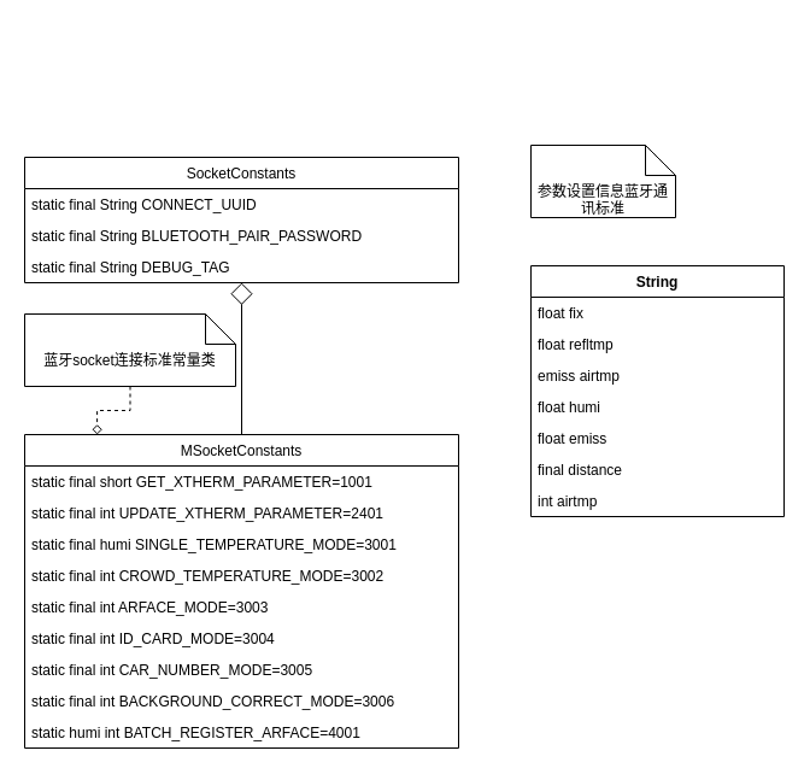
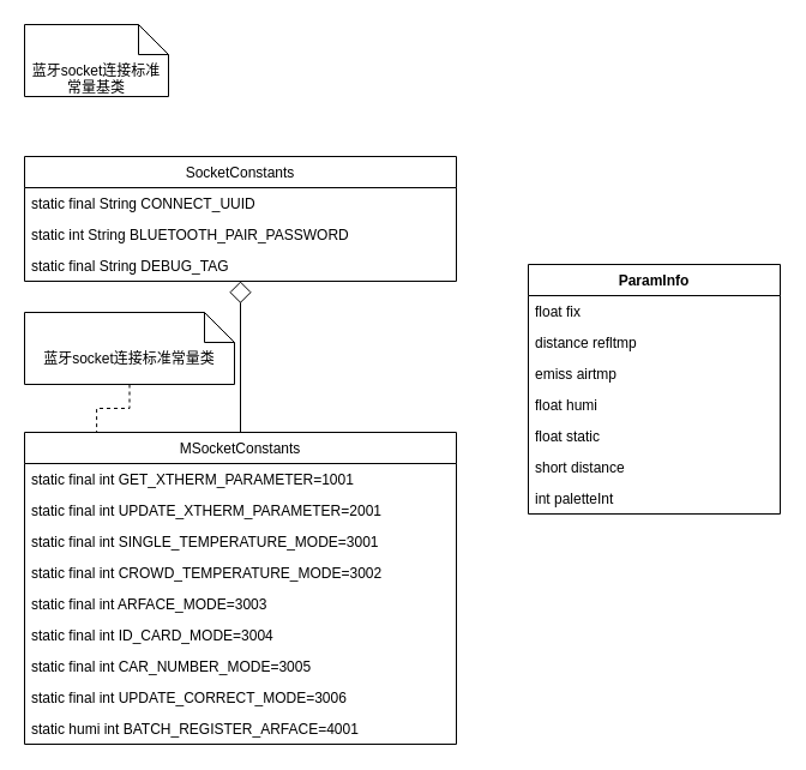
  <mxCell id="0" />
  <mxCell id="1" parent="0" />
  <mxCell id="2" value="MSocketConstants" style="swimlane;fontStyle=0;childLayout=stackLayout;horizontal=1;startSize=26;fillColor=none;horizontalStack=0;resizeParent=1;resizeParentMax=0;resizeLast=0;collapsible=1;marginBottom=0;" parent="1" vertex="1"><mxGeometry x="20" y="360" width="360" height="260" as="geometry" /></mxCell>
- <mxCell id="3" value="static final short GET_XTHERM_PARAMETER=1001" style="text;strokeColor=none;fillColor=none;align=left;verticalAlign=top;spacingLeft=4;spacingRight=4;overflow=hidden;rotatable=0;points=[[0,0.5],[1,0.5]];portConstraint=eastwest;" parent="2" vertex="1"><mxGeometry y="26" width="360" height="26" as="geometry" /></mxCell>
- <mxCell id="4" value="static final int UPDATE_XTHERM_PARAMETER=2401" style="text;strokeColor=none;fillColor=none;align=left;verticalAlign=top;spacingLeft=4;spacingRight=4;overflow=hidden;rotatable=0;points=[[0,0.5],[1,0.5]];portConstraint=eastwest;" parent="2" vertex="1"><mxGeometry y="52" width="360" height="26" as="geometry" /></mxCell>
- <mxCell id="5" value="static final humi SINGLE_TEMPERATURE_MODE=3001" style="text;strokeColor=none;fillColor=none;align=left;verticalAlign=top;spacingLeft=4;spacingRight=4;overflow=hidden;rotatable=0;points=[[0,0.5],[1,0.5]];portConstraint=eastwest;" parent="2" vertex="1"><mxGeometry y="78" width="360" height="26" as="geometry" /></mxCell>
+ <mxCell id="3" value="static final int GET_XTHERM_PARAMETER=1001" style="text;strokeColor=none;fillColor=none;align=left;verticalAlign=top;spacingLeft=4;spacingRight=4;overflow=hidden;rotatable=0;points=[[0,0.5],[1,0.5]];portConstraint=eastwest;" parent="2" vertex="1"><mxGeometry y="26" width="360" height="26" as="geometry" /></mxCell>
+ <mxCell id="4" value="static final int UPDATE_XTHERM_PARAMETER=2001" style="text;strokeColor=none;fillColor=none;align=left;verticalAlign=top;spacingLeft=4;spacingRight=4;overflow=hidden;rotatable=0;points=[[0,0.5],[1,0.5]];portConstraint=eastwest;" parent="2" vertex="1"><mxGeometry y="52" width="360" height="26" as="geometry" /></mxCell>
+ <mxCell id="5" value="static final int SINGLE_TEMPERATURE_MODE=3001" style="text;strokeColor=none;fillColor=none;align=left;verticalAlign=top;spacingLeft=4;spacingRight=4;overflow=hidden;rotatable=0;points=[[0,0.5],[1,0.5]];portConstraint=eastwest;" parent="2" vertex="1"><mxGeometry y="78" width="360" height="26" as="geometry" /></mxCell>
  <mxCell id="6" value="static final int CROWD_TEMPERATURE_MODE=3002" style="text;strokeColor=none;fillColor=none;align=left;verticalAlign=top;spacingLeft=4;spacingRight=4;overflow=hidden;rotatable=0;points=[[0,0.5],[1,0.5]];portConstraint=eastwest;" parent="2" vertex="1"><mxGeometry y="104" width="360" height="26" as="geometry" /></mxCell>
  <mxCell id="7" value="static final int ARFACE_MODE=3003" style="text;strokeColor=none;fillColor=none;align=left;verticalAlign=top;spacingLeft=4;spacingRight=4;overflow=hidden;rotatable=0;points=[[0,0.5],[1,0.5]];portConstraint=eastwest;" parent="2" vertex="1"><mxGeometry y="130" width="360" height="26" as="geometry" /></mxCell>
  <mxCell id="8" value="static final int ID_CARD_MODE=3004" style="text;strokeColor=none;fillColor=none;align=left;verticalAlign=top;spacingLeft=4;spacingRight=4;overflow=hidden;rotatable=0;points=[[0,0.5],[1,0.5]];portConstraint=eastwest;" parent="2" vertex="1"><mxGeometry y="156" width="360" height="26" as="geometry" /></mxCell>
  <mxCell id="9" value="static final int CAR_NUMBER_MODE=3005" style="text;strokeColor=none;fillColor=none;align=left;verticalAlign=top;spacingLeft=4;spacingRight=4;overflow=hidden;rotatable=0;points=[[0,0.5],[1,0.5]];portConstraint=eastwest;" parent="2" vertex="1"><mxGeometry y="182" width="360" height="26" as="geometry" /></mxCell>
- <mxCell id="10" value="static final int BACKGROUND_CORRECT_MODE=3006" style="text;strokeColor=none;fillColor=none;align=left;verticalAlign=top;spacingLeft=4;spacingRight=4;overflow=hidden;rotatable=0;points=[[0,0.5],[1,0.5]];portConstraint=eastwest;" parent="2" vertex="1"><mxGeometry y="208" width="360" height="26" as="geometry" /></mxCell>
+ <mxCell id="10" value="static final int UPDATE_CORRECT_MODE=3006" style="text;strokeColor=none;fillColor=none;align=left;verticalAlign=top;spacingLeft=4;spacingRight=4;overflow=hidden;rotatable=0;points=[[0,0.5],[1,0.5]];portConstraint=eastwest;" parent="2" vertex="1"><mxGeometry y="208" width="360" height="26" as="geometry" /></mxCell>
  <mxCell id="11" value="static humi int BATCH_REGISTER_ARFACE=4001" style="text;strokeColor=none;fillColor=none;align=left;verticalAlign=top;spacingLeft=4;spacingRight=4;overflow=hidden;rotatable=0;points=[[0,0.5],[1,0.5]];portConstraint=eastwest;" parent="2" vertex="1"><mxGeometry y="234" width="360" height="26" as="geometry" /></mxCell>
  <mxCell id="12" value="SocketConstants" style="swimlane;fontStyle=0;childLayout=stackLayout;horizontal=1;startSize=26;fillColor=none;horizontalStack=0;resizeParent=1;resizeParentMax=0;resizeLast=0;collapsible=1;marginBottom=0;" parent="1" vertex="1"><mxGeometry x="20" y="130" width="360" height="104" as="geometry" /></mxCell>
  <mxCell id="13" value="static final String CONNECT_UUID" style="text;strokeColor=none;fillColor=none;align=left;verticalAlign=top;spacingLeft=4;spacingRight=4;overflow=hidden;rotatable=0;points=[[0,0.5],[1,0.5]];portConstraint=eastwest;" parent="12" vertex="1"><mxGeometry y="26" width="360" height="26" as="geometry" /></mxCell>
- <mxCell id="14" value="static final String BLUETOOTH_PAIR_PASSWORD" style="text;strokeColor=none;fillColor=none;align=left;verticalAlign=top;spacingLeft=4;spacingRight=4;overflow=hidden;rotatable=0;points=[[0,0.5],[1,0.5]];portConstraint=eastwest;" parent="12" vertex="1"><mxGeometry y="52" width="360" height="26" as="geometry" /></mxCell>
+ <mxCell id="14" value="static int String BLUETOOTH_PAIR_PASSWORD" style="text;strokeColor=none;fillColor=none;align=left;verticalAlign=top;spacingLeft=4;spacingRight=4;overflow=hidden;rotatable=0;points=[[0,0.5],[1,0.5]];portConstraint=eastwest;" parent="12" vertex="1"><mxGeometry y="52" width="360" height="26" as="geometry" /></mxCell>
  <mxCell id="15" value="static final String DEBUG_TAG" style="text;strokeColor=none;fillColor=none;align=left;verticalAlign=top;spacingLeft=4;spacingRight=4;overflow=hidden;rotatable=0;points=[[0,0.5],[1,0.5]];portConstraint=eastwest;" parent="12" vertex="1"><mxGeometry y="78" width="360" height="26" as="geometry" /></mxCell>
  <mxCell id="16" value="" style="endArrow=diamond;endSize=16;endFill=0;html=1;" parent="1" source="2" target="12" edge="1"><mxGeometry width="160" relative="1" as="geometry"><mxPoint x="80" y="680" as="sourcePoint" /><mxPoint x="300" y="280" as="targetPoint" /></mxGeometry></mxCell>
- <mxCell id="17" value="String" style="swimlane;fontStyle=1;align=center;verticalAlign=top;childLayout=stackLayout;horizontal=1;startSize=26;horizontalStack=0;resizeParent=1;resizeParentMax=0;resizeLast=0;collapsible=1;marginBottom=0;" parent="1" vertex="1"><mxGeometry x="440" y="220" width="210" height="208" as="geometry" /></mxCell>
+ <mxCell id="17" value="ParamInfo" style="swimlane;fontStyle=1;align=center;verticalAlign=top;childLayout=stackLayout;horizontal=1;startSize=26;horizontalStack=0;resizeParent=1;resizeParentMax=0;resizeLast=0;collapsible=1;marginBottom=0;" parent="1" vertex="1"><mxGeometry x="440" y="220" width="210" height="208" as="geometry" /></mxCell>
  <mxCell id="18" value="float fix" style="text;strokeColor=none;fillColor=none;align=left;verticalAlign=top;spacingLeft=4;spacingRight=4;overflow=hidden;rotatable=0;points=[[0,0.5],[1,0.5]];portConstraint=eastwest;" parent="17" vertex="1"><mxGeometry y="26" width="210" height="26" as="geometry" /></mxCell>
- <mxCell id="19" value="float refltmp" style="text;strokeColor=none;fillColor=none;align=left;verticalAlign=top;spacingLeft=4;spacingRight=4;overflow=hidden;rotatable=0;points=[[0,0.5],[1,0.5]];portConstraint=eastwest;" parent="17" vertex="1"><mxGeometry y="52" width="210" height="26" as="geometry" /></mxCell>
+ <mxCell id="19" value="distance refltmp" style="text;strokeColor=none;fillColor=none;align=left;verticalAlign=top;spacingLeft=4;spacingRight=4;overflow=hidden;rotatable=0;points=[[0,0.5],[1,0.5]];portConstraint=eastwest;" parent="17" vertex="1"><mxGeometry y="52" width="210" height="26" as="geometry" /></mxCell>
  <mxCell id="20" value="emiss airtmp" style="text;strokeColor=none;fillColor=none;align=left;verticalAlign=top;spacingLeft=4;spacingRight=4;overflow=hidden;rotatable=0;points=[[0,0.5],[1,0.5]];portConstraint=eastwest;" parent="17" vertex="1"><mxGeometry y="78" width="210" height="26" as="geometry" /></mxCell>
  <mxCell id="21" value="float humi" style="text;strokeColor=none;fillColor=none;align=left;verticalAlign=top;spacingLeft=4;spacingRight=4;overflow=hidden;rotatable=0;points=[[0,0.5],[1,0.5]];portConstraint=eastwest;" parent="17" vertex="1"><mxGeometry y="104" width="210" height="26" as="geometry" /></mxCell>
- <mxCell id="22" value="float emiss" style="text;strokeColor=none;fillColor=none;align=left;verticalAlign=top;spacingLeft=4;spacingRight=4;overflow=hidden;rotatable=0;points=[[0,0.5],[1,0.5]];portConstraint=eastwest;" parent="17" vertex="1"><mxGeometry y="130" width="210" height="26" as="geometry" /></mxCell>
- <mxCell id="23" value="final distance" style="text;strokeColor=none;fillColor=none;align=left;verticalAlign=top;spacingLeft=4;spacingRight=4;overflow=hidden;rotatable=0;points=[[0,0.5],[1,0.5]];portConstraint=eastwest;" parent="17" vertex="1"><mxGeometry y="156" width="210" height="26" as="geometry" /></mxCell>
- <mxCell id="24" value="int airtmp" style="text;strokeColor=none;fillColor=none;align=left;verticalAlign=top;spacingLeft=4;spacingRight=4;overflow=hidden;rotatable=0;points=[[0,0.5],[1,0.5]];portConstraint=eastwest;" parent="17" vertex="1"><mxGeometry y="182" width="210" height="26" as="geometry" /></mxCell>
- <mxCell id="25" value="参数设置信息蓝牙通讯标准" style="shape=note2;boundedLbl=1;whiteSpace=wrap;html=1;size=25;verticalAlign=top;align=center;" parent="1" vertex="1"><mxGeometry x="440" y="120" width="120" height="60" as="geometry" /></mxCell>
- <mxCell id="27" style="edgeStyle=orthogonalEdgeStyle;rounded=0;orthogonalLoop=1;jettySize=auto;html=1;entryX=0.167;entryY=0;entryDx=0;entryDy=0;entryPerimeter=0;dashed=1;endArrow=diamond;endFill=0;" parent="1" source="28" target="2" edge="1"><mxGeometry relative="1" as="geometry" /></mxCell>
+ <mxCell id="22" value="float static" style="text;strokeColor=none;fillColor=none;align=left;verticalAlign=top;spacingLeft=4;spacingRight=4;overflow=hidden;rotatable=0;points=[[0,0.5],[1,0.5]];portConstraint=eastwest;" parent="17" vertex="1"><mxGeometry y="130" width="210" height="26" as="geometry" /></mxCell>
+ <mxCell id="23" value="short distance" style="text;strokeColor=none;fillColor=none;align=left;verticalAlign=top;spacingLeft=4;spacingRight=4;overflow=hidden;rotatable=0;points=[[0,0.5],[1,0.5]];portConstraint=eastwest;" parent="17" vertex="1"><mxGeometry y="156" width="210" height="26" as="geometry" /></mxCell>
+ <mxCell id="24" value="int paletteInt" style="text;strokeColor=none;fillColor=none;align=left;verticalAlign=top;spacingLeft=4;spacingRight=4;overflow=hidden;rotatable=0;points=[[0,0.5],[1,0.5]];portConstraint=eastwest;" parent="17" vertex="1"><mxGeometry y="182" width="210" height="26" as="geometry" /></mxCell>
+ <mxCell id="26" value="蓝牙socket连接标准常量基类" style="shape=note2;boundedLbl=1;whiteSpace=wrap;html=1;size=25;verticalAlign=top;align=center;" parent="1" vertex="1"><mxGeometry x="20" y="20" width="120" height="60" as="geometry" /></mxCell>
+ <mxCell id="27" style="edgeStyle=orthogonalEdgeStyle;rounded=0;orthogonalLoop=1;jettySize=auto;html=1;entryX=0.167;entryY=0;entryDx=0;entryDy=0;entryPerimeter=0;dashed=1;endArrow=none;endFill=0;" parent="1" source="28" target="2" edge="1"><mxGeometry relative="1" as="geometry" /></mxCell>
  <mxCell id="28" value="蓝牙socket连接标准常量类" style="shape=note2;boundedLbl=1;whiteSpace=wrap;html=1;size=25;verticalAlign=top;align=center;" parent="1" vertex="1"><mxGeometry x="20" y="260" width="175" height="60" as="geometry" /></mxCell>
